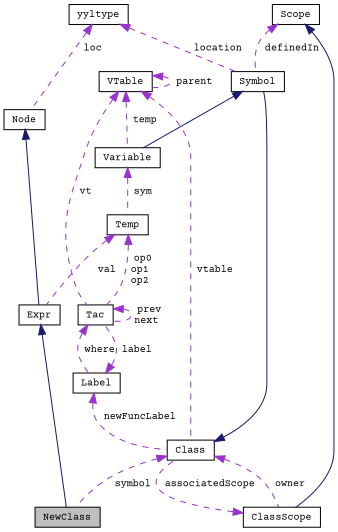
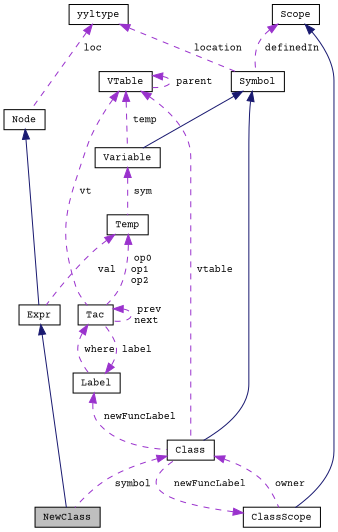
  digraph {
    fontname="Courier Prime"
    node [color=black fillcolor=white fontname="Courier Prime" fontsize=10 shape=record style=filled]
    edge [color=darkorchid3 dir=back fontname="Courier Prime" fontsize=10 labelfontname=Helvetica labelfontsize=10 style=dashed]
    n1 [fillcolor=grey75 fontcolor=black height=0.2 label=NewClass width=0.4]
    n2 [height=0.2 label=Expr width=0.4]
    n3 [height=0.2 label="Node" width=0.4]
    n4 [height=0.2 label=yyltype width=0.4]
    n5 [height=0.2 label=Symbol width=0.4]
    n6 [height=0.2 label=Variable width=0.4]
    n7 [height=0.2 label=Class width=0.4]
    n8 [height=0.2 label=Temp width=0.4]
    n9 [height=0.2 label=Tac width=0.4]
    n10 [height=0.2 label=Label width=0.4]
    n11 [height=0.2 label=ClassScope width=0.4]
    n12 [height=0.2 label=Scope width=0.4]
    n13 [height=0.2 label=VTable width=0.4]
    n2 -> n1 [color=midnightblue style=solid]
    n3 -> n2 [color=midnightblue style=solid]
    n4 -> n3 [label=" loc"]
    n4 -> n5 [label=" location"]
    n5 -> n6 [color=midnightblue style=solid]
-   n7 -> n5 [color=midnightblue style=solid]
+   n5 -> n7 [color=midnightblue style=solid]
    n6 -> n8 [label=" sym"]
    n7 -> n1 [label=" symbol"]
    n7 -> n11 [label=" owner"]
    n8 -> n2 [label=" val"]
    n8 -> n9 [label=" op0\nop1\nop2"]
    n9 -> n9 [label=" prev\nnext"]
    n9 -> n10 [label=" where"]
    n10 -> n7 [label=" newFuncLabel"]
    n10 -> n9 [label=" label"]
-   n11 -> n7 [label=" associatedScope"]
+   n11 -> n7 [label=" newFuncLabel"]
    n12 -> n5 [label=" definedIn"]
    n12 -> n11 [color=midnightblue style=solid]
    n13 -> n6 [label=" temp"]
    n13 -> n7 [label=" vtable"]
    n13 -> n9 [label=" vt"]
    n13 -> n13 [label=" parent"]
  }
